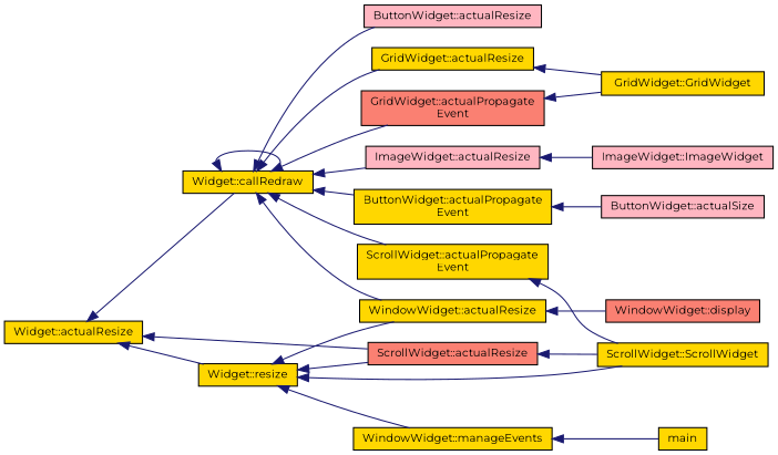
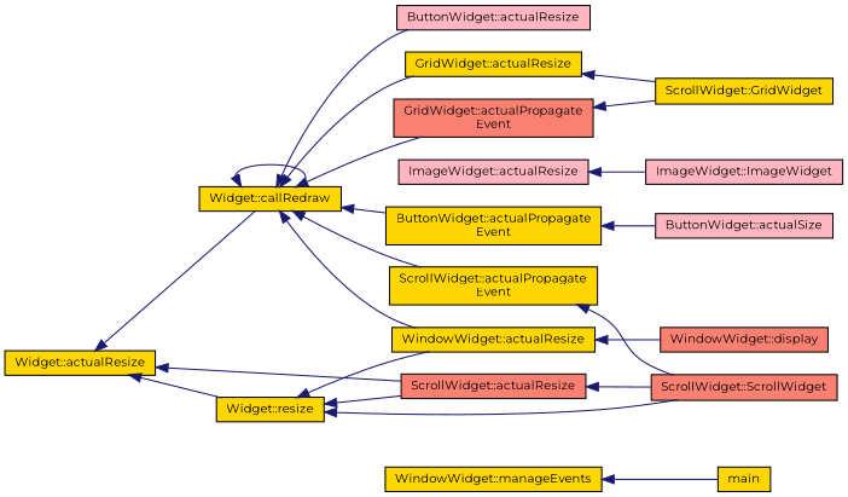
  digraph {
    fontname=Montserrat
    rankdir=LR
    node [color=black fillcolor=gold fontname=Montserrat fontsize=10 shape=record style=filled]
    edge [color=midnightblue dir=back fontname=Montserrat fontsize=10 labelfontname=Helvetica labelfontsize=10 style=solid]
    n1 [fontcolor=black height=0.2 label="Widget::actualResize" width=0.4]
    n2 [height=0.2 label="Widget::callRedraw" width=0.4]
    n3 [height=0.2 label="Widget::resize" width=0.4]
    n4 [fillcolor=salmon height=0.2 label="ScrollWidget::actualResize" width=0.4]
    n5 [fillcolor=lightpink height=0.2 label="ButtonWidget::actualResize" width=0.4]
    n6 [height=0.2 label="ButtonWidget::actualPropagate\lEvent" width=0.4]
    n7 [height=0.2 label="GridWidget::actualResize" width=0.4]
    n8 [fillcolor=salmon height=0.2 label="GridWidget::actualPropagate\lEvent" width=0.4]
    n9 [fillcolor=lightpink height=0.2 label="ImageWidget::actualResize" width=0.4]
    n10 [height=0.2 label="ScrollWidget::actualPropagate\lEvent" width=0.4]
    n11 [height=0.2 label="WindowWidget::actualResize" width=0.4]
-   n12 [height=0.2 label="ScrollWidget::ScrollWidget" width=0.4]
+   n12 [fillcolor=salmon height=0.2 label="ScrollWidget::ScrollWidget" width=0.4]
    n13 [height=0.2 label="WindowWidget::manageEvents" width=0.4]
    n14 [fillcolor=lightpink height=0.2 label="ButtonWidget::actualSize" width=0.4]
-   n15 [height=0.2 label="GridWidget::GridWidget" width=0.4]
+   n15 [height=0.2 label="ScrollWidget::GridWidget" width=0.4]
    n16 [fillcolor=lightpink height=0.2 label="ImageWidget::ImageWidget" width=0.4]
    n17 [fillcolor=salmon height=0.2 label="WindowWidget::display" width=0.4]
    n18 [height=0.2 label=main width=0.4]
    n1 -> n2
    n1 -> n3
    n1 -> n4
    n2 -> n2
    n2 -> n5
    n2 -> n6
    n2 -> n7
    n2 -> n8
-   n2 -> n9
    n2 -> n10
    n2 -> n11
    n3 -> n4
    n3 -> n11
    n3 -> n12
-   n3 -> n13
    n4 -> n12
    n6 -> n14
    n7 -> n15
    n8 -> n15
    n9 -> n16
    n10 -> n12
    n11 -> n17
    n13 -> n18
  }
